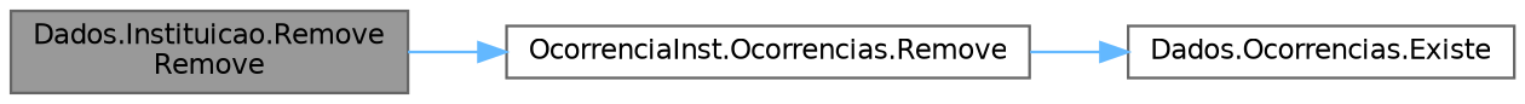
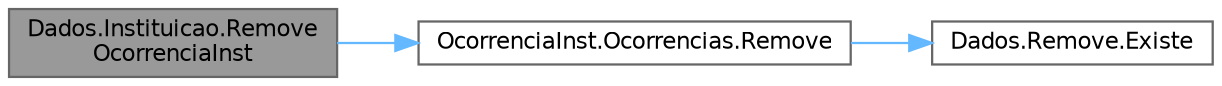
  digraph {
    rankdir=LR
    node [color=grey40 fillcolor=white fontname=Helvetica fontsize=10 shape=box style=filled]
    edge [color=steelblue1 fontname=Helvetica fontsize=10 labelfontname=Helvetica labelfontsize=10 style=solid]
-   n1 [color=gray40 fillcolor=grey60 fontcolor=black height=0.2 label="Dados.Instituicao.Remove\lRemove" width=0.4]
+   n1 [color=gray40 fillcolor=grey60 fontcolor=black height=0.2 label="Dados.Instituicao.Remove\lOcorrenciaInst" width=0.4]
    n2 [height=0.2 label="OcorrenciaInst.Ocorrencias.Remove" width=0.4]
-   n3 [height=0.2 label="Dados.Ocorrencias.Existe" width=0.4]
+   n3 [height=0.2 label="Dados.Remove.Existe" width=0.4]
    n1 -> n2
    n2 -> n3
  }
